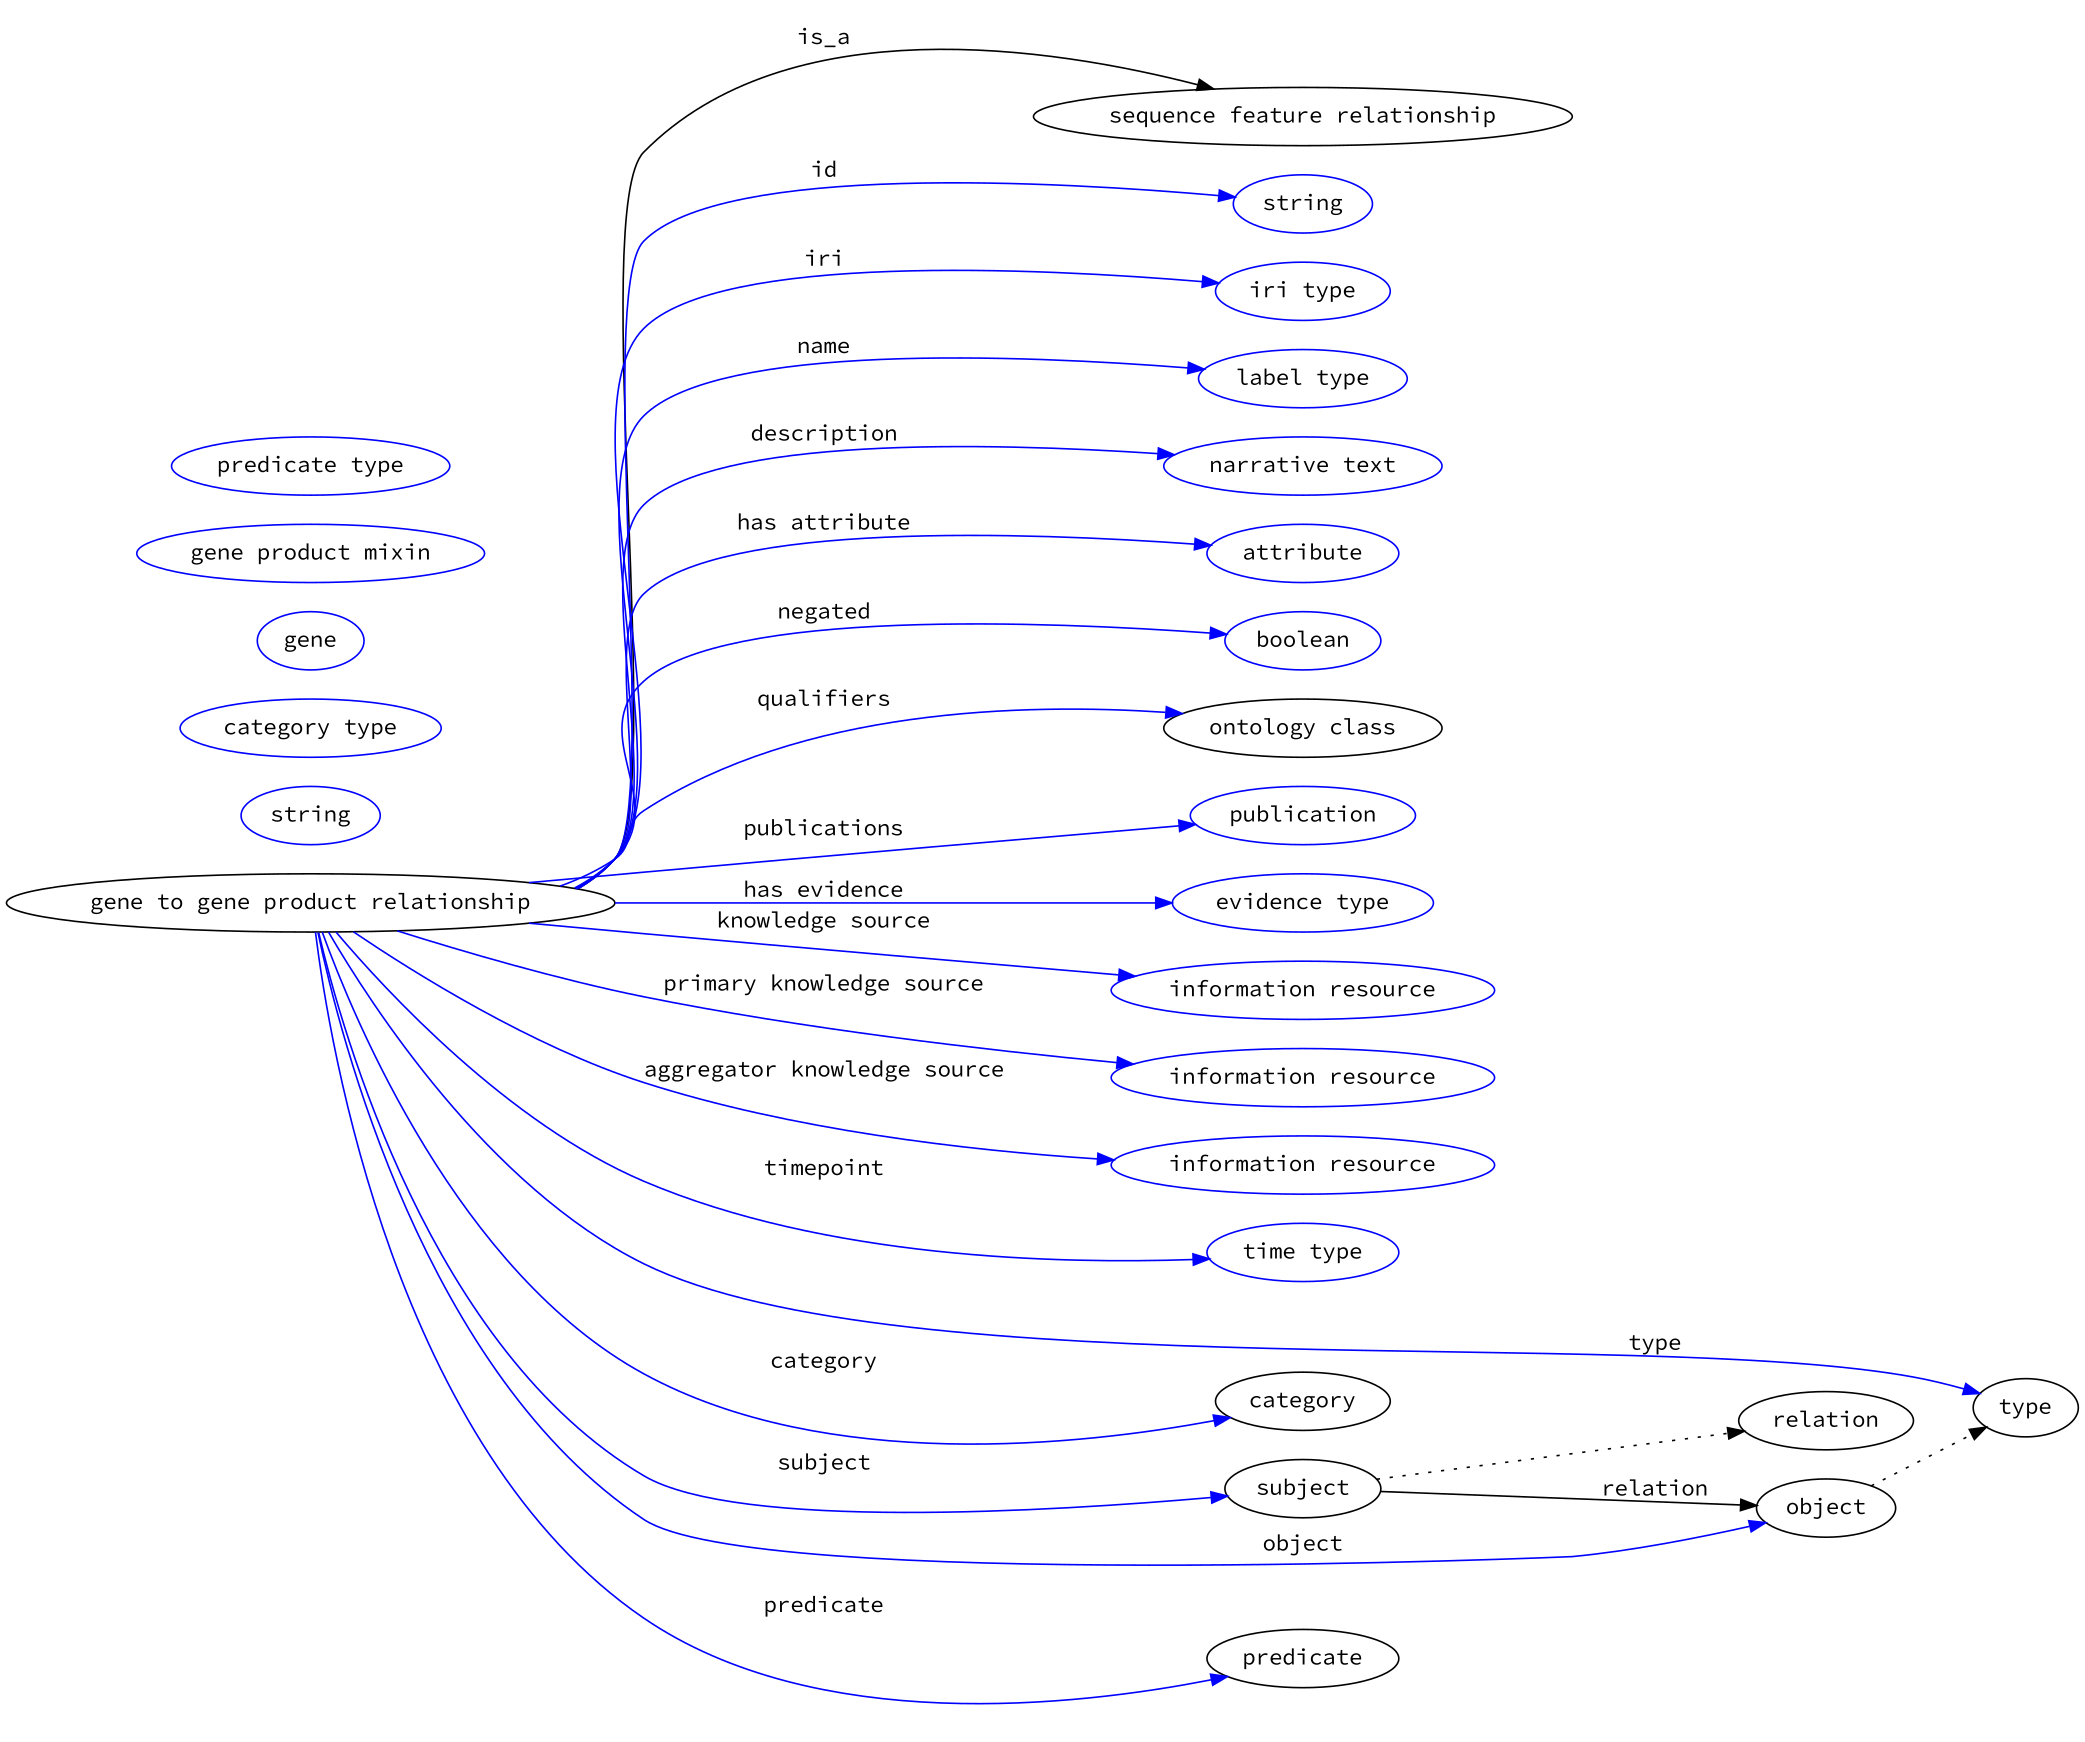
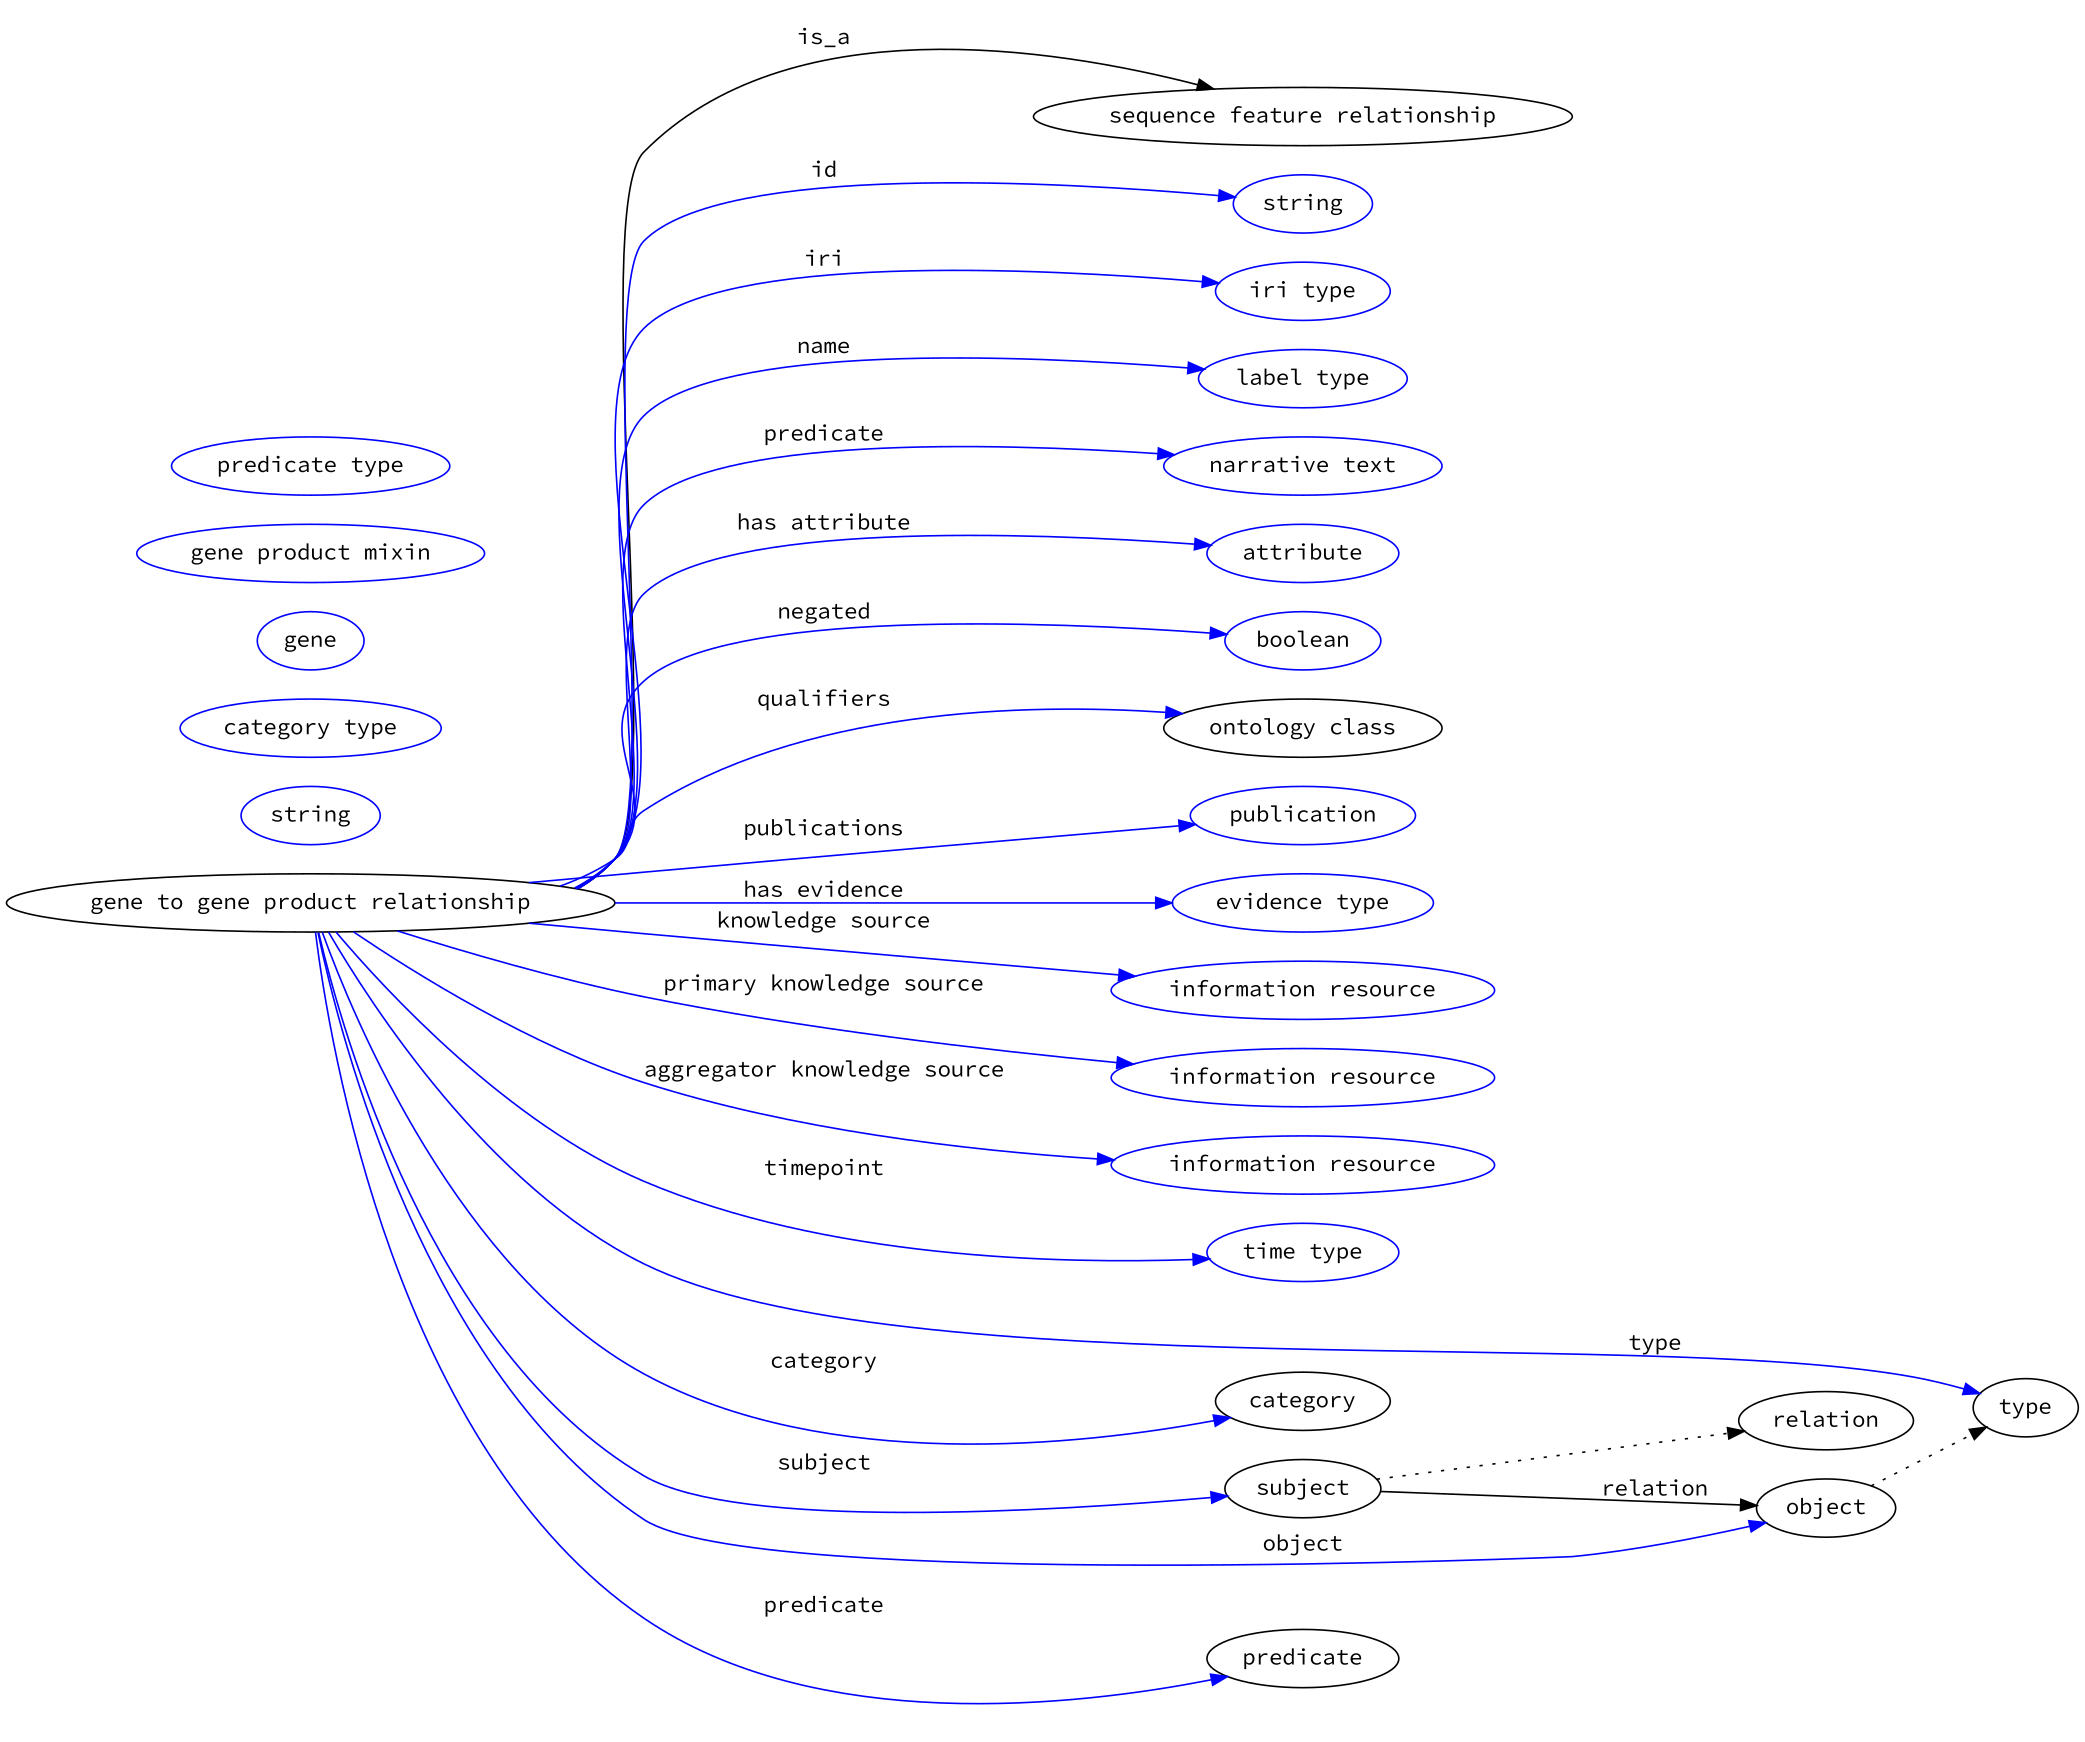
  digraph {
    fontname="Source Code Pro"
    rankdir=LR
    node [fontname="Source Code Pro" color=blue]
    edge [fontname="Source Code Pro" color=blue style=solid]
    n1 [height=0.5 label="gene to gene product relationship" width=4.676 color=""]
    "sequence feature relationship" [height=0.5 width=4.1524 color=""]
    n3 [height=0.5 label=string width=1.0652]
    n4 [height=0.5 label="iri type" width=1.2277]
    n5 [height=0.5 label="label type" width=1.5707]
    n6 [height=0.5 label="narrative text" width=2.0943]
    n7 [height=0.5 label=attribute width=1.4443]
    n8 [height=0.5 label=boolean width=1.2999]
    n9 [color=black height=0.5 label="ontology class" width=2.1304]
    n10 [height=0.5 label=publication width=1.7332]
    n11 [height=0.5 label="evidence type" width=2.0943]
    n12 [height=0.5 label="information resource" width=3.015]
    n13 [height=0.5 label="information resource" width=3.015]
    n14 [height=0.5 label="information resource" width=3.015]
    n15 [height=0.5 label="time type" width=1.5346]
    type [height=0.5 width=0.86659 color=""]
    category [height=0.5 width=1.4263 color=""]
    subject [height=0.5 width=1.2277 color=""]
    object [height=0.5 width=1.0832 color=""]
    predicate [height=0.5 width=1.5165 color=""]
    relation [height=0.5 width=1.2999 color=""]
    n22 [height=0.5 label=string width=1.0652]
    n23 [height=0.5 label="category type" width=2.0762]
    n24 [height=0.5 label=gene width=0.92075]
    n25 [height=0.5 label="gene product mixin" width=2.7984]
    n26 [height=0.5 label="predicate type" width=2.1665]
    n1 -> "sequence feature relationship" [label=is_a color="" style=""]
    n1 -> n3 [label=id]
    n1 -> n4 [label=iri]
    n1 -> n5 [label=name]
-   n1 -> n6 [label=description]
+   n1 -> n6 [label=predicate]
    n1 -> n7 [label="has attribute"]
    n1 -> n8 [label=negated]
    n1 -> n9 [label=qualifiers]
    n1 -> n10 [label=publications]
    n1 -> n11 [label="has evidence"]
    n1 -> n12 [label="knowledge source"]
    n1 -> n13 [label="primary knowledge source"]
    n1 -> n14 [label="aggregator knowledge source"]
    n1 -> n15 [label=timepoint]
    n1 -> type [label=type]
    n1 -> category [label=category]
    n1 -> subject [label=subject]
    n1 -> object [label=object]
    n1 -> predicate [label=predicate]
    subject -> object [label=relation color="" style=""]
    subject -> relation [style=dotted color=""]
    object -> type [style=dotted color=""]
  }
